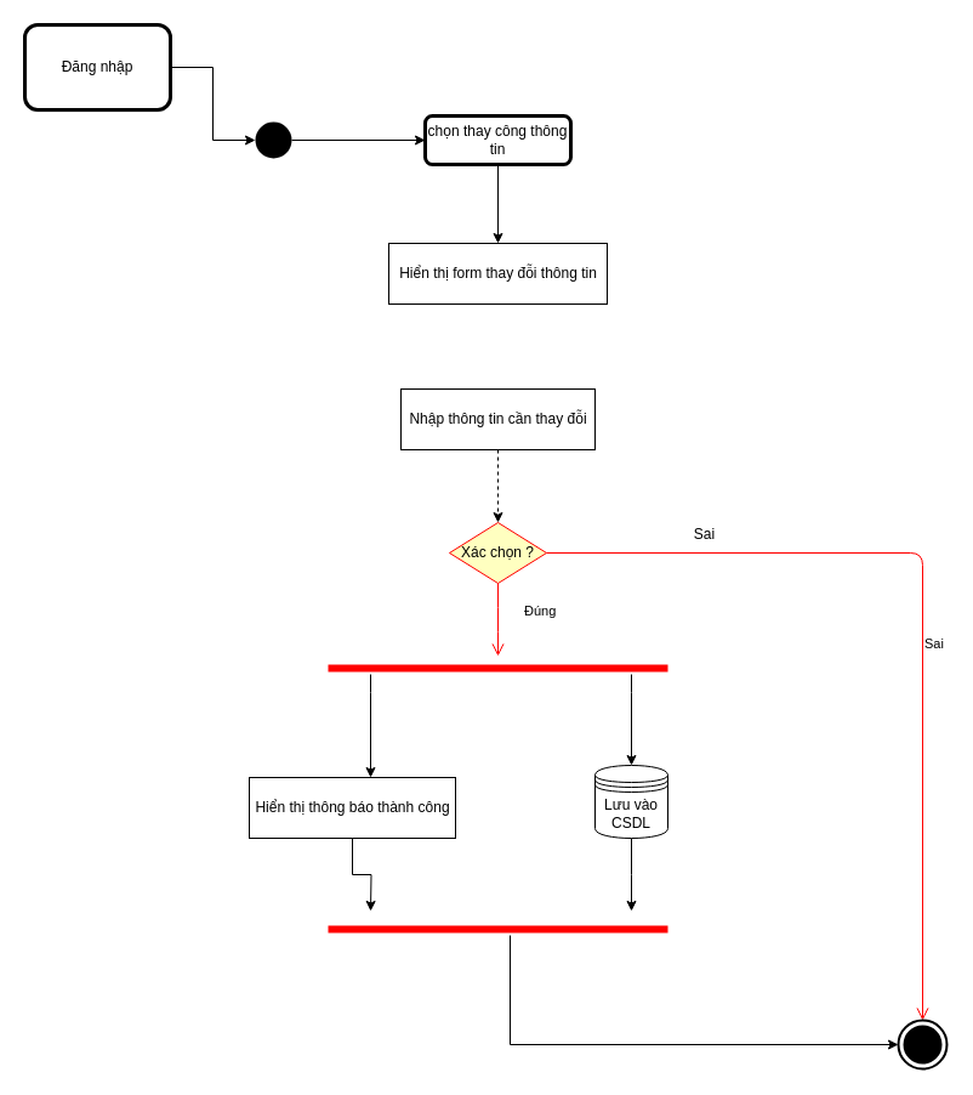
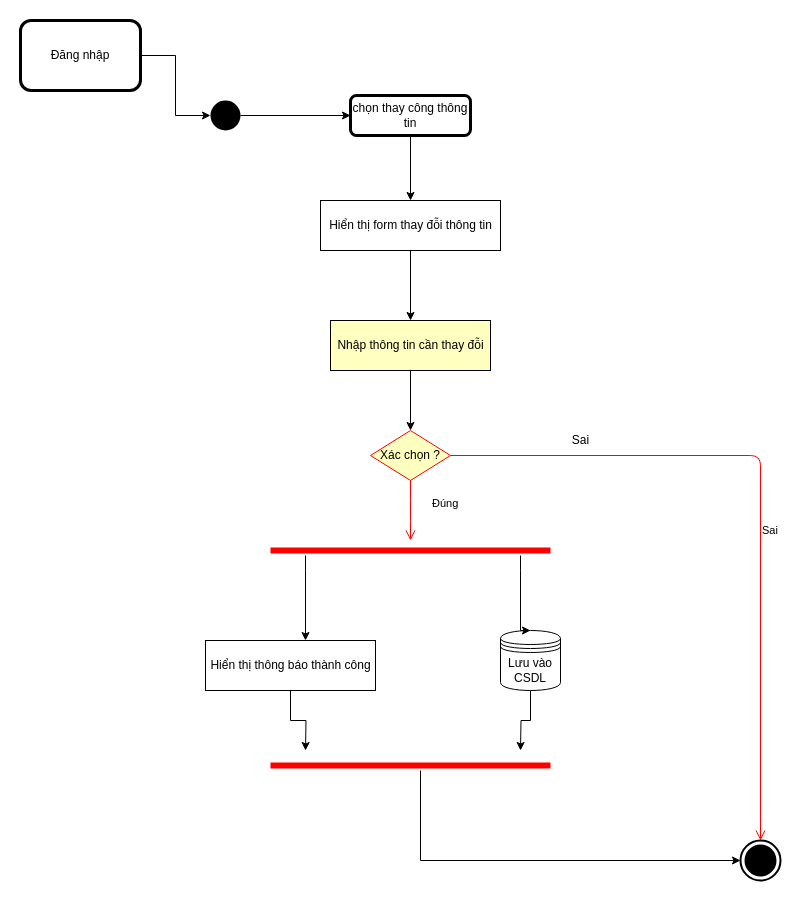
  <mxCell id="0" />
  <mxCell id="1" parent="0" />
  <mxCell id="2" style="edgeStyle=orthogonalEdgeStyle;rounded=0;orthogonalLoop=1;jettySize=auto;html=1;" edge="1" parent="1" source="3" target="5"><mxGeometry relative="1" as="geometry" /></mxCell>
  <mxCell id="3" value="" style="ellipse;fillColor=#000000;strokeColor=none;" vertex="1" parent="1"><mxGeometry x="210" y="100" width="30" height="30" as="geometry" /></mxCell>
  <mxCell id="4" style="edgeStyle=orthogonalEdgeStyle;rounded=0;orthogonalLoop=1;jettySize=auto;html=1;entryX=0.5;entryY=0;entryDx=0;entryDy=0;" edge="1" parent="1" source="5" target="7"><mxGeometry relative="1" as="geometry" /></mxCell>
  <mxCell id="5" value="chọn thay công thông tin" style="shape=ext;rounded=1;html=1;whiteSpace=wrap;strokeWidth=3;" vertex="1" parent="1"><mxGeometry x="350" y="95" width="120" height="40" as="geometry" /></mxCell>
+ <mxCell id="6" style="edgeStyle=orthogonalEdgeStyle;rounded=0;orthogonalLoop=1;jettySize=auto;html=1;entryX=0.5;entryY=0;entryDx=0;entryDy=0;" edge="1" parent="1" source="7" target="11"><mxGeometry relative="1" as="geometry" /></mxCell>
  <mxCell id="7" value="Hiển thị form thay đỗi thông tin" style="html=1;dashed=0;whitespace=wrap;" vertex="1" parent="1"><mxGeometry x="320" y="200" width="180" height="50" as="geometry" /></mxCell>
  <mxCell id="8" style="edgeStyle=orthogonalEdgeStyle;rounded=0;orthogonalLoop=1;jettySize=auto;html=1;entryX=0;entryY=0.5;entryDx=0;entryDy=0;" edge="1" parent="1" source="9" target="3"><mxGeometry relative="1" as="geometry" /></mxCell>
  <mxCell id="9" value="Đăng nhập" style="shape=ext;rounded=1;html=1;whiteSpace=wrap;strokeWidth=3;" vertex="1" parent="1"><mxGeometry x="20" y="20" width="120" height="70" as="geometry" /></mxCell>
- <mxCell id="10" style="edgeStyle=orthogonalEdgeStyle;rounded=0;orthogonalLoop=1;jettySize=auto;html=1;dashed=1;" edge="1" parent="1" source="11" target="12"><mxGeometry relative="1" as="geometry" /></mxCell>
- <mxCell id="11" value="Nhập thông tin cần thay đỗi&lt;br&gt;" style="html=1;dashed=0;whitespace=wrap;" vertex="1" parent="1"><mxGeometry x="330" y="320" width="160" height="50" as="geometry" /></mxCell>
+ <mxCell id="10" style="edgeStyle=orthogonalEdgeStyle;rounded=0;orthogonalLoop=1;jettySize=auto;html=1;" edge="1" parent="1" source="11" target="12"><mxGeometry relative="1" as="geometry" /></mxCell>
+ <mxCell id="11" value="Nhập thông tin cần thay đỗi&lt;br&gt;" style="html=1;dashed=0;whitespace=wrap;fillColor=#ffffc0;" vertex="1" parent="1"><mxGeometry x="330" y="320" width="160" height="50" as="geometry" /></mxCell>
  <mxCell id="12" value="Xác chọn ?" style="rhombus;whiteSpace=wrap;html=1;fillColor=#ffffc0;strokeColor=#ff0000;" vertex="1" parent="1"><mxGeometry x="370" y="430" width="80" height="50" as="geometry" /></mxCell>
  <mxCell id="13" value="Sai" style="edgeStyle=orthogonalEdgeStyle;html=1;align=left;verticalAlign=bottom;endArrow=open;endSize=8;strokeColor=#ff0000;entryX=0.5;entryY=0;entryDx=0;entryDy=0;entryPerimeter=0;" edge="1" source="12" parent="1" target="15"><mxGeometry x="0.048" y="30" relative="1" as="geometry"><mxPoint x="550" y="455" as="targetPoint" /><mxPoint x="-30" y="30" as="offset" /></mxGeometry></mxCell>
  <mxCell id="14" value="Đúng&lt;br&gt;" style="edgeStyle=orthogonalEdgeStyle;html=1;align=left;verticalAlign=top;endArrow=open;endSize=8;strokeColor=#ff0000;" edge="1" source="12" parent="1"><mxGeometry x="-0.667" y="20" relative="1" as="geometry"><mxPoint x="410" y="540" as="targetPoint" /><mxPoint as="offset" /></mxGeometry></mxCell>
  <mxCell id="15" value="" style="html=1;shape=mxgraph.sysml.actFinal;strokeWidth=2;verticalLabelPosition=bottom;verticalAlignment=top;" vertex="1" parent="1"><mxGeometry x="740" y="840" width="40" height="40" as="geometry" /></mxCell>
  <mxCell id="16" style="edgeStyle=orthogonalEdgeStyle;rounded=0;orthogonalLoop=1;jettySize=auto;html=1;" edge="1" parent="1" source="17"><mxGeometry relative="1" as="geometry"><mxPoint x="520" y="750" as="targetPoint" /></mxGeometry></mxCell>
- <mxCell id="17" value="Lưu vào CSDL" style="shape=datastore;whiteSpace=wrap;html=1;" vertex="1" parent="1"><mxGeometry x="490" y="630" width="60" height="60" as="geometry" /></mxCell>
+ <mxCell id="17" value="Lưu vào CSDL" style="shape=datastore;whiteSpace=wrap;html=1;" vertex="1" parent="1"><mxGeometry x="500" y="630" width="60" height="60" as="geometry" /></mxCell>
  <mxCell id="18" style="edgeStyle=orthogonalEdgeStyle;rounded=0;orthogonalLoop=1;jettySize=auto;html=1;" edge="1" parent="1" source="19"><mxGeometry relative="1" as="geometry"><mxPoint x="305" y="750" as="targetPoint" /></mxGeometry></mxCell>
  <mxCell id="19" value="Hiển thị thông báo thành công" style="html=1;dashed=0;whitespace=wrap;" vertex="1" parent="1"><mxGeometry x="205" y="640" width="170" height="50" as="geometry" /></mxCell>
  <mxCell id="20" style="edgeStyle=orthogonalEdgeStyle;rounded=0;orthogonalLoop=1;jettySize=auto;html=1;" edge="1" parent="1" source="22" target="19"><mxGeometry relative="1" as="geometry"><Array as="points"><mxPoint x="305" y="570" /><mxPoint x="305" y="570" /></Array></mxGeometry></mxCell>
  <mxCell id="21" style="edgeStyle=orthogonalEdgeStyle;rounded=0;orthogonalLoop=1;jettySize=auto;html=1;entryX=0.5;entryY=0;entryDx=0;entryDy=0;" edge="1" parent="1" source="22" target="17"><mxGeometry relative="1" as="geometry"><Array as="points"><mxPoint x="520" y="570" /><mxPoint x="520" y="570" /></Array></mxGeometry></mxCell>
  <mxCell id="22" value="" style="shape=line;html=1;strokeWidth=6;strokeColor=#ff0000;" vertex="1" parent="1"><mxGeometry x="270" y="545" width="280" height="10" as="geometry" /></mxCell>
  <mxCell id="23" style="edgeStyle=orthogonalEdgeStyle;rounded=0;orthogonalLoop=1;jettySize=auto;html=1;entryX=0;entryY=0.5;entryDx=0;entryDy=0;entryPerimeter=0;" edge="1" parent="1" source="24" target="15"><mxGeometry relative="1" as="geometry"><Array as="points"><mxPoint x="420" y="860" /></Array></mxGeometry></mxCell>
  <mxCell id="24" value="" style="shape=line;html=1;strokeWidth=6;strokeColor=#ff0000;" vertex="1" parent="1"><mxGeometry x="270" y="760" width="280" height="10" as="geometry" /></mxCell>
  <mxCell id="25" value="Sai" style="text;html=1;align=center;verticalAlign=middle;resizable=0;points=[];autosize=1;" vertex="1" parent="1"><mxGeometry x="565" y="430" width="30" height="20" as="geometry" /></mxCell>
